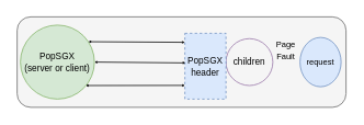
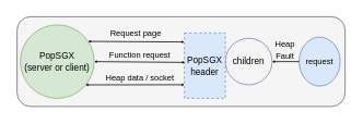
  <mxCell id="0" />
  <mxCell id="1" parent="0" />
  <mxCell id="2" value="" style="rounded=1;whiteSpace=wrap;html=1;fillColor=#f5f5f5;strokeColor=#666666;fontColor=#333333;" parent="1" vertex="1"><mxGeometry x="20" y="20" width="400" height="110" as="geometry" /></mxCell>
  <mxCell id="3" value="&lt;font style=&quot;font-size: 11px&quot;&gt;children&lt;/font&gt;" style="ellipse;whiteSpace=wrap;html=1;aspect=fixed;fillColor=#f5f5f5;strokeColor=#9673a6;" parent="1" vertex="1"><mxGeometry x="274" y="46.5" width="57" height="57" as="geometry" /></mxCell>
  <mxCell id="4" value="&lt;div style=&quot;font-size: 11px&quot;&gt;&lt;font style=&quot;font-size: 11px&quot;&gt;PopSGX&lt;/font&gt;&lt;/div&gt;&lt;div style=&quot;font-size: 11px&quot;&gt;&lt;font style=&quot;font-size: 11px&quot;&gt;(server or client)&lt;br&gt;&lt;/font&gt;&lt;/div&gt;" style="ellipse;whiteSpace=wrap;html=1;aspect=fixed;fillColor=#d5e8d4;strokeColor=#82b366;" parent="1" vertex="1"><mxGeometry x="24" y="30" width="90" height="90" as="geometry" /></mxCell>
  <mxCell id="5" value="&lt;font style=&quot;font-size: 10px&quot;&gt;request&lt;/font&gt;" style="ellipse;whiteSpace=wrap;html=1;aspect=fixed;fillColor=#dae8fc;strokeColor=#6c8ebf;" parent="1" vertex="1"><mxGeometry x="364" y="45" width="50" height="60" as="geometry" /></mxCell>
- <mxCell id="7" value="&lt;font style=&quot;font-size: 10px&quot;&gt;Page Fault&lt;br&gt;&lt;/font&gt;" style="text;html=1;strokeColor=none;fillColor=none;align=center;verticalAlign=middle;whiteSpace=wrap;rounded=0;" vertex="1" parent="1"><mxGeometry x="327" y="50" width="40" height="20" as="geometry" /></mxCell>
+ <mxCell id="6" value="" style="endArrow=classic;html=1;startSize=2;endSize=1;strokeWidth=1;entryX=1;entryY=0.5;entryDx=0;entryDy=0;exitX=0;exitY=0.5;exitDx=0;exitDy=0;jumpSize=2;" parent="1" source="5" target="3" edge="1"><mxGeometry width="50" height="50" relative="1" as="geometry"><mxPoint x="170" y="120" as="sourcePoint" /><mxPoint x="220" y="70" as="targetPoint" /></mxGeometry></mxCell>
+ <mxCell id="7" value="&lt;font style=&quot;font-size: 10px&quot;&gt;Heap Fault&lt;br&gt;&lt;/font&gt;" style="text;html=1;strokeColor=none;fillColor=none;align=center;verticalAlign=middle;whiteSpace=wrap;rounded=0;" vertex="1" parent="1"><mxGeometry x="327" y="50" width="40" height="20" as="geometry" /></mxCell>
+ <mxCell id="8" value="&lt;font style=&quot;font-size: 10px&quot;&gt;Request page&lt;br&gt;&lt;/font&gt;" style="text;html=1;strokeColor=none;fillColor=none;align=center;verticalAlign=middle;whiteSpace=wrap;rounded=0;" vertex="1" parent="1"><mxGeometry x="125" y="30" width="80" height="20" as="geometry" /></mxCell>
  <mxCell id="9" value="" style="endArrow=classic;startArrow=classic;html=1;exitX=0.918;exitY=0.225;exitDx=0;exitDy=0;exitPerimeter=0;endSize=1;startSize=1;jumpSize=2;entryX=0.001;entryY=0.137;entryDx=0;entryDy=0;entryPerimeter=0;" edge="1" parent="1" source="4" target="10"><mxGeometry width="50" height="50" relative="1" as="geometry"><mxPoint x="190" y="150" as="sourcePoint" /><mxPoint x="210" y="52" as="targetPoint" /></mxGeometry></mxCell>
  <mxCell id="10" value="&lt;font style=&quot;font-size: 11px&quot;&gt;PopSGX header&lt;br&gt;&lt;/font&gt;" style="rounded=0;whiteSpace=wrap;html=1;fillColor=#dae8fc;strokeColor=#6c8ebf;dashed=1;" vertex="1" parent="1"><mxGeometry x="224" y="40" width="50" height="80" as="geometry" /></mxCell>
+ <mxCell id="11" value="&lt;font style=&quot;font-size: 10px&quot;&gt;Function request&lt;br&gt;&lt;/font&gt;" style="text;html=1;strokeColor=none;fillColor=none;align=center;verticalAlign=middle;whiteSpace=wrap;rounded=0;" vertex="1" parent="1"><mxGeometry x="130" y="56" width="80" height="20" as="geometry" /></mxCell>
  <mxCell id="12" value="" style="endArrow=classic;startArrow=classic;html=1;exitX=1;exitY=0.5;exitDx=0;exitDy=0;endSize=1;startSize=1;jumpSize=2;entryX=0.015;entryY=0.45;entryDx=0;entryDy=0;entryPerimeter=0;" edge="1" parent="1" source="4" target="10"><mxGeometry width="50" height="50" relative="1" as="geometry"><mxPoint x="110" y="65.12" as="sourcePoint" /><mxPoint x="210" y="76" as="targetPoint" /></mxGeometry></mxCell>
+ <mxCell id="13" value="&lt;font style=&quot;font-size: 10px&quot;&gt;Heap data / socket&lt;br&gt;&lt;/font&gt;" style="text;html=1;strokeColor=none;fillColor=none;align=center;verticalAlign=middle;whiteSpace=wrap;rounded=0;" vertex="1" parent="1"><mxGeometry x="125" y="83.5" width="90" height="20" as="geometry" /></mxCell>
  <mxCell id="14" value="" style="endArrow=classic;startArrow=classic;html=1;exitX=0.918;exitY=0.225;exitDx=0;exitDy=0;exitPerimeter=0;endSize=1;startSize=1;jumpSize=2;entryX=0.003;entryY=0.792;entryDx=0;entryDy=0;entryPerimeter=0;" edge="1" parent="1" target="10"><mxGeometry width="50" height="50" relative="1" as="geometry"><mxPoint x="103.39" y="103.5" as="sourcePoint" /><mxPoint x="210" y="103.72" as="targetPoint" /></mxGeometry></mxCell>
